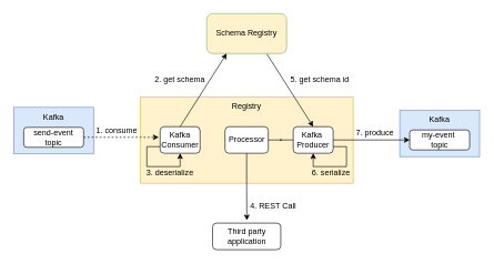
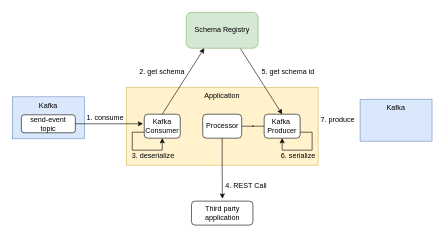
  <mxCell id="0" />
  <mxCell id="1" parent="0" />
  <mxCell id="2" value="" style="rounded=0;whiteSpace=wrap;html=1;fillColor=#fff2cc;strokeColor=#d6b656;" vertex="1" parent="1"><mxGeometry x="210" y="145" width="320" height="130" as="geometry" /></mxCell>
  <mxCell id="3" value="" style="rounded=0;whiteSpace=wrap;html=1;fillColor=#dae8fc;strokeColor=#6c8ebf;" parent="1" vertex="1"><mxGeometry x="20" y="161" width="120" height="70" as="geometry" /></mxCell>
  <mxCell id="4" style="rounded=0;orthogonalLoop=1;jettySize=auto;html=1;exitX=0.75;exitY=1;exitDx=0;exitDy=0;entryX=0.5;entryY=0;entryDx=0;entryDy=0;" edge="1" parent="1" source="5" target="14"><mxGeometry relative="1" as="geometry" /></mxCell>
- <mxCell id="5" value="Schema Registry" style="rounded=1;whiteSpace=wrap;html=1;fillColor=#fff2cc;strokeColor=#82b366;" parent="1" vertex="1"><mxGeometry x="310" y="20" width="120" height="60" as="geometry" /></mxCell>
+ <mxCell id="5" value="Schema Registry" style="rounded=1;whiteSpace=wrap;html=1;fillColor=#d5e8d4;strokeColor=#82b366;" parent="1" vertex="1"><mxGeometry x="310" y="20" width="120" height="60" as="geometry" /></mxCell>
  <mxCell id="6" value="send-event topic" style="rounded=1;whiteSpace=wrap;html=1;" parent="1" vertex="1"><mxGeometry x="35" y="191" width="90" height="30" as="geometry" /></mxCell>
  <mxCell id="7" value="Kafka" style="text;html=1;align=center;verticalAlign=middle;whiteSpace=wrap;rounded=0;" parent="1" vertex="1"><mxGeometry x="50" y="161" width="60" height="30" as="geometry" /></mxCell>
  <mxCell id="8" value="" style="rounded=0;whiteSpace=wrap;html=1;fillColor=#dae8fc;strokeColor=#6c8ebf;" vertex="1" parent="1"><mxGeometry x="600" y="165" width="120" height="70" as="geometry" /></mxCell>
- <mxCell id="9" value="my-event&amp;nbsp;&lt;div&gt;topic&lt;/div&gt;" style="rounded=1;whiteSpace=wrap;html=1;" vertex="1" parent="1"><mxGeometry x="615" y="195" width="90" height="30" as="geometry" /></mxCell>
  <mxCell id="10" value="Kafka" style="text;html=1;align=center;verticalAlign=middle;whiteSpace=wrap;rounded=0;" vertex="1" parent="1"><mxGeometry x="630" y="165" width="60" height="30" as="geometry" /></mxCell>
  <mxCell id="11" style="rounded=0;orthogonalLoop=1;jettySize=auto;html=1;exitX=0.5;exitY=0;exitDx=0;exitDy=0;entryX=0.25;entryY=1;entryDx=0;entryDy=0;" edge="1" parent="1" source="12" target="5"><mxGeometry relative="1" as="geometry" /></mxCell>
  <mxCell id="12" value="Kafka Consumer" style="rounded=1;whiteSpace=wrap;html=1;" vertex="1" parent="1"><mxGeometry x="240" y="190" width="60" height="40" as="geometry" /></mxCell>
- <mxCell id="13" style="edgeStyle=orthogonalEdgeStyle;rounded=0;orthogonalLoop=1;jettySize=auto;html=1;exitX=1;exitY=0.5;exitDx=0;exitDy=0;entryX=0;entryY=0.5;entryDx=0;entryDy=0;" edge="1" parent="1" source="14" target="9"><mxGeometry relative="1" as="geometry" /></mxCell>
  <mxCell id="14" value="Kafka&amp;nbsp;&lt;div&gt;Producer&lt;/div&gt;" style="rounded=1;whiteSpace=wrap;html=1;" vertex="1" parent="1"><mxGeometry x="440" y="190" width="60" height="40" as="geometry" /></mxCell>
  <mxCell id="15" style="edgeStyle=orthogonalEdgeStyle;rounded=0;orthogonalLoop=1;jettySize=auto;html=1;entryX=0;entryY=0.5;entryDx=0;entryDy=0;endArrow=none;" edge="1" parent="1" source="16" target="14"><mxGeometry relative="1" as="geometry" /></mxCell>
  <mxCell id="16" value="Processor" style="rounded=1;whiteSpace=wrap;html=1;" vertex="1" parent="1"><mxGeometry x="337.5" y="190" width="65" height="40" as="geometry" /></mxCell>
- <mxCell id="17" value="Registry" style="text;html=1;align=center;verticalAlign=middle;whiteSpace=wrap;rounded=0;" vertex="1" parent="1"><mxGeometry x="340" y="145" width="60" height="30" as="geometry" /></mxCell>
+ <mxCell id="17" value="Application" style="text;html=1;align=center;verticalAlign=middle;whiteSpace=wrap;rounded=0;" vertex="1" parent="1"><mxGeometry x="340" y="145" width="60" height="30" as="geometry" /></mxCell>
  <mxCell id="18" value="Third party application" style="rounded=1;whiteSpace=wrap;html=1;" vertex="1" parent="1"><mxGeometry x="318.75" y="335" width="102.5" height="40" as="geometry" /></mxCell>
  <mxCell id="19" style="edgeStyle=orthogonalEdgeStyle;rounded=0;orthogonalLoop=1;jettySize=auto;html=1;exitX=0.5;exitY=1;exitDx=0;exitDy=0;entryX=0.503;entryY=-0.105;entryDx=0;entryDy=0;entryPerimeter=0;" edge="1" parent="1" source="16" target="18"><mxGeometry relative="1" as="geometry" /></mxCell>
  <mxCell id="20" style="edgeStyle=orthogonalEdgeStyle;rounded=0;orthogonalLoop=1;jettySize=auto;html=1;exitX=0;exitY=0.75;exitDx=0;exitDy=0;" edge="1" parent="1" source="12" target="12"><mxGeometry relative="1" as="geometry" /></mxCell>
- <mxCell id="21" style="edgeStyle=orthogonalEdgeStyle;rounded=0;orthogonalLoop=1;jettySize=auto;html=1;exitX=1;exitY=0.5;exitDx=0;exitDy=0;entryX=-0.036;entryY=0.399;entryDx=0;entryDy=0;entryPerimeter=0;dashed=1;" edge="1" parent="1" source="6" target="12"><mxGeometry relative="1" as="geometry" /></mxCell>
+ <mxCell id="21" style="edgeStyle=orthogonalEdgeStyle;rounded=0;orthogonalLoop=1;jettySize=auto;html=1;exitX=1;exitY=0.5;exitDx=0;exitDy=0;entryX=-0.036;entryY=0.399;entryDx=0;entryDy=0;entryPerimeter=0;" edge="1" parent="1" source="6" target="12"><mxGeometry relative="1" as="geometry" /></mxCell>
  <mxCell id="22" style="edgeStyle=orthogonalEdgeStyle;rounded=0;orthogonalLoop=1;jettySize=auto;html=1;exitX=1;exitY=0.75;exitDx=0;exitDy=0;" edge="1" parent="1" source="14" target="14"><mxGeometry relative="1" as="geometry" /></mxCell>
  <mxCell id="23" value="1. consume" style="text;html=1;align=center;verticalAlign=middle;whiteSpace=wrap;rounded=0;" vertex="1" parent="1"><mxGeometry x="140" y="181" width="70" height="30" as="geometry" /></mxCell>
  <mxCell id="24" value="2. get schema" style="text;html=1;align=center;verticalAlign=middle;whiteSpace=wrap;rounded=0;" vertex="1" parent="1"><mxGeometry x="230" y="105" width="80" height="30" as="geometry" /></mxCell>
  <mxCell id="25" value="5. get schema id" style="text;html=1;align=center;verticalAlign=middle;whiteSpace=wrap;rounded=0;" vertex="1" parent="1"><mxGeometry x="430" y="105" width="100" height="30" as="geometry" /></mxCell>
  <mxCell id="26" value="3. deserialize" style="text;html=1;align=center;verticalAlign=middle;whiteSpace=wrap;rounded=0;" vertex="1" parent="1"><mxGeometry x="215" y="245" width="80" height="30" as="geometry" /></mxCell>
  <mxCell id="27" value="4. REST Call" style="text;html=1;align=center;verticalAlign=middle;whiteSpace=wrap;rounded=0;" vertex="1" parent="1"><mxGeometry x="370" y="295" width="80" height="30" as="geometry" /></mxCell>
  <mxCell id="28" value="6. serialize" style="text;html=1;align=center;verticalAlign=middle;whiteSpace=wrap;rounded=0;" vertex="1" parent="1"><mxGeometry x="457" y="245" width="80" height="30" as="geometry" /></mxCell>
  <mxCell id="29" value="7. produce" style="text;html=1;align=center;verticalAlign=middle;whiteSpace=wrap;rounded=0;" vertex="1" parent="1"><mxGeometry x="523" y="185" width="80" height="30" as="geometry" /></mxCell>
